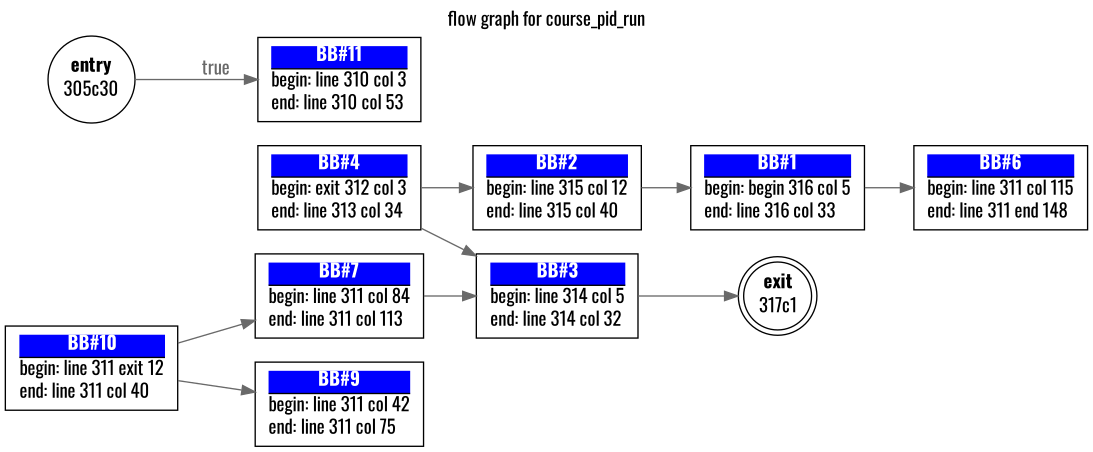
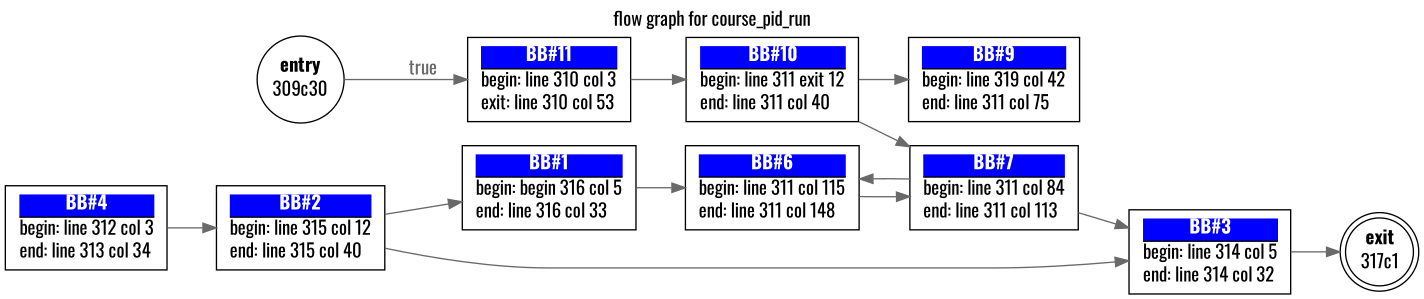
  digraph {
    fontname=Oswald
    label="flow graph for course_pid_run"
    labelloc=t
    rankdir=LR
    node [fontname=Oswald shape=box]
    edge [color=dimgray fontcolor=dimgray fontname=Oswald]
    n1 [label=<<TABLE border="0" cellborder="0" cellpadding="0"><TR><TD border="0" bgcolor="#ffffff" sides="b"><FONT color="#000000"><B>exit</B></FONT></TD></TR><TR><TD>317c1</TD></TR></TABLE>> margin=0 shape=doublecircle]
    n2 [label=<<TABLE border="0" cellborder="0" cellpadding="0"><TR><TD border="1" bgcolor="#0000ff" sides="b"><FONT color="#ffffff"><B>BB#1</B></FONT></TD></TR><TR><TD align="left">begin: begin 316 col 5</TD></TR><TR><TD align="left">end: line 316 col 33</TD></TR></TABLE>>]
-   n3 [label=<<TABLE border="0" cellborder="0" cellpadding="0"><TR><TD border="1" bgcolor="#0000ff" sides="b"><FONT color="#ffffff"><B>BB#6</B></FONT></TD></TR><TR><TD align="left">begin: line 311 col 115</TD></TR><TR><TD align="left">end: line 311 end 148</TD></TR></TABLE>>]
+   n3 [label=<<TABLE border="0" cellborder="0" cellpadding="0"><TR><TD border="1" bgcolor="#0000ff" sides="b"><FONT color="#ffffff"><B>BB#6</B></FONT></TD></TR><TR><TD align="left">begin: line 311 col 115</TD></TR><TR><TD align="left">end: line 311 col 148</TD></TR></TABLE>>]
    n4 [label=<<TABLE border="0" cellborder="0" cellpadding="0"><TR><TD border="1" bgcolor="#0000ff" sides="b"><FONT color="#ffffff"><B>BB#2</B></FONT></TD></TR><TR><TD align="left">begin: line 315 col 12</TD></TR><TR><TD align="left">end: line 315 col 40</TD></TR></TABLE>>]
    n5 [label=<<TABLE border="0" cellborder="0" cellpadding="0"><TR><TD border="1" bgcolor="#0000ff" sides="b"><FONT color="#ffffff"><B>BB#3</B></FONT></TD></TR><TR><TD align="left">begin: line 314 col 5</TD></TR><TR><TD align="left">end: line 314 col 32</TD></TR></TABLE>>]
-   n6 [label=<<TABLE border="0" cellborder="0" cellpadding="0"><TR><TD border="1" bgcolor="#0000ff" sides="b"><FONT color="#ffffff"><B>BB#4</B></FONT></TD></TR><TR><TD align="left">begin: exit 312 col 3</TD></TR><TR><TD align="left">end: line 313 col 34</TD></TR></TABLE>>]
+   n6 [label=<<TABLE border="0" cellborder="0" cellpadding="0"><TR><TD border="1" bgcolor="#0000ff" sides="b"><FONT color="#ffffff"><B>BB#4</B></FONT></TD></TR><TR><TD align="left">begin: line 312 col 3</TD></TR><TR><TD align="left">end: line 313 col 34</TD></TR></TABLE>>]
    n7 [label=<<TABLE border="0" cellborder="0" cellpadding="0"><TR><TD border="1" bgcolor="#0000ff" sides="b"><FONT color="#ffffff"><B>BB#7</B></FONT></TD></TR><TR><TD align="left">begin: line 311 col 84</TD></TR><TR><TD align="left">end: line 311 col 113</TD></TR></TABLE>>]
-   n8 [label=<<TABLE border="0" cellborder="0" cellpadding="0"><TR><TD border="1" bgcolor="#0000ff" sides="b"><FONT color="#ffffff"><B>BB#9</B></FONT></TD></TR><TR><TD align="left">begin: line 311 col 42</TD></TR><TR><TD align="left">end: line 311 col 75</TD></TR></TABLE>>]
+   n8 [label=<<TABLE border="0" cellborder="0" cellpadding="0"><TR><TD border="1" bgcolor="#0000ff" sides="b"><FONT color="#ffffff"><B>BB#9</B></FONT></TD></TR><TR><TD align="left">begin: line 319 col 42</TD></TR><TR><TD align="left">end: line 311 col 75</TD></TR></TABLE>>]
    n9 [label=<<TABLE border="0" cellborder="0" cellpadding="0"><TR><TD border="1" bgcolor="#0000ff" sides="b"><FONT color="#ffffff"><B>BB#10</B></FONT></TD></TR><TR><TD align="left">begin: line 311 exit 12</TD></TR><TR><TD align="left">end: line 311 col 40</TD></TR></TABLE>>]
-   n10 [label=<<TABLE border="0" cellborder="0" cellpadding="0"><TR><TD border="1" bgcolor="#0000ff" sides="b"><FONT color="#ffffff"><B>BB#11</B></FONT></TD></TR><TR><TD align="left">begin: line 310 col 3</TD></TR><TR><TD align="left">end: line 310 col 53</TD></TR></TABLE>>]
-   n11 [label=<<TABLE border="0" cellborder="0" cellpadding="0"><TR><TD border="0" bgcolor="#ffffff" sides="b"><FONT color="#000000"><B>entry</B></FONT></TD></TR><TR><TD>305c30</TD></TR></TABLE>> margin=0 shape=circle]
+   n10 [label=<<TABLE border="0" cellborder="0" cellpadding="0"><TR><TD border="1" bgcolor="#0000ff" sides="b"><FONT color="#ffffff"><B>BB#11</B></FONT></TD></TR><TR><TD align="left">begin: line 310 col 3</TD></TR><TR><TD align="left">exit: line 310 col 53</TD></TR></TABLE>>]
+   n11 [label=<<TABLE border="0" cellborder="0" cellpadding="0"><TR><TD border="0" bgcolor="#ffffff" sides="b"><FONT color="#000000"><B>entry</B></FONT></TD></TR><TR><TD>309c30</TD></TR></TABLE>> margin=0 shape=circle]
    n2 -> n3
+   n3 -> n7
    n4 -> n2
    n5 -> n1
    n6 -> n4
-   n6 -> n5
+   n4 -> n5
+   n7 -> n3
    n7 -> n5
    n9 -> n7
    n9 -> n8
+   n10 -> n9
    n11 -> n10 [label=true]
  }
